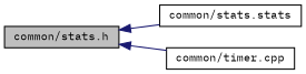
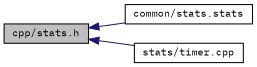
  digraph {
    fontname="IBM Plex Mono"
    rankdir=LR
    node [color=black fillcolor=white fontname="IBM Plex Mono" fontsize=10 shape=record style=filled]
    edge [color=midnightblue dir=back fontname="IBM Plex Mono" fontsize=10 labelfontname=Helvetica labelfontsize=10 style=solid]
-   n1 [fillcolor=grey75 fontcolor=black height=0.2 label="common/stats.h" width=0.4]
+   n1 [fillcolor=grey75 fontcolor=black height=0.2 label="cpp/stats.h" width=0.4]
    n2 [height=0.2 label="common/stats.stats" width=0.4]
-   n3 [height=0.2 label="common/timer.cpp" width=0.4]
+   n3 [height=0.2 label="stats/timer.cpp" width=0.4]
    n1 -> n2
    n1 -> n3
  }
